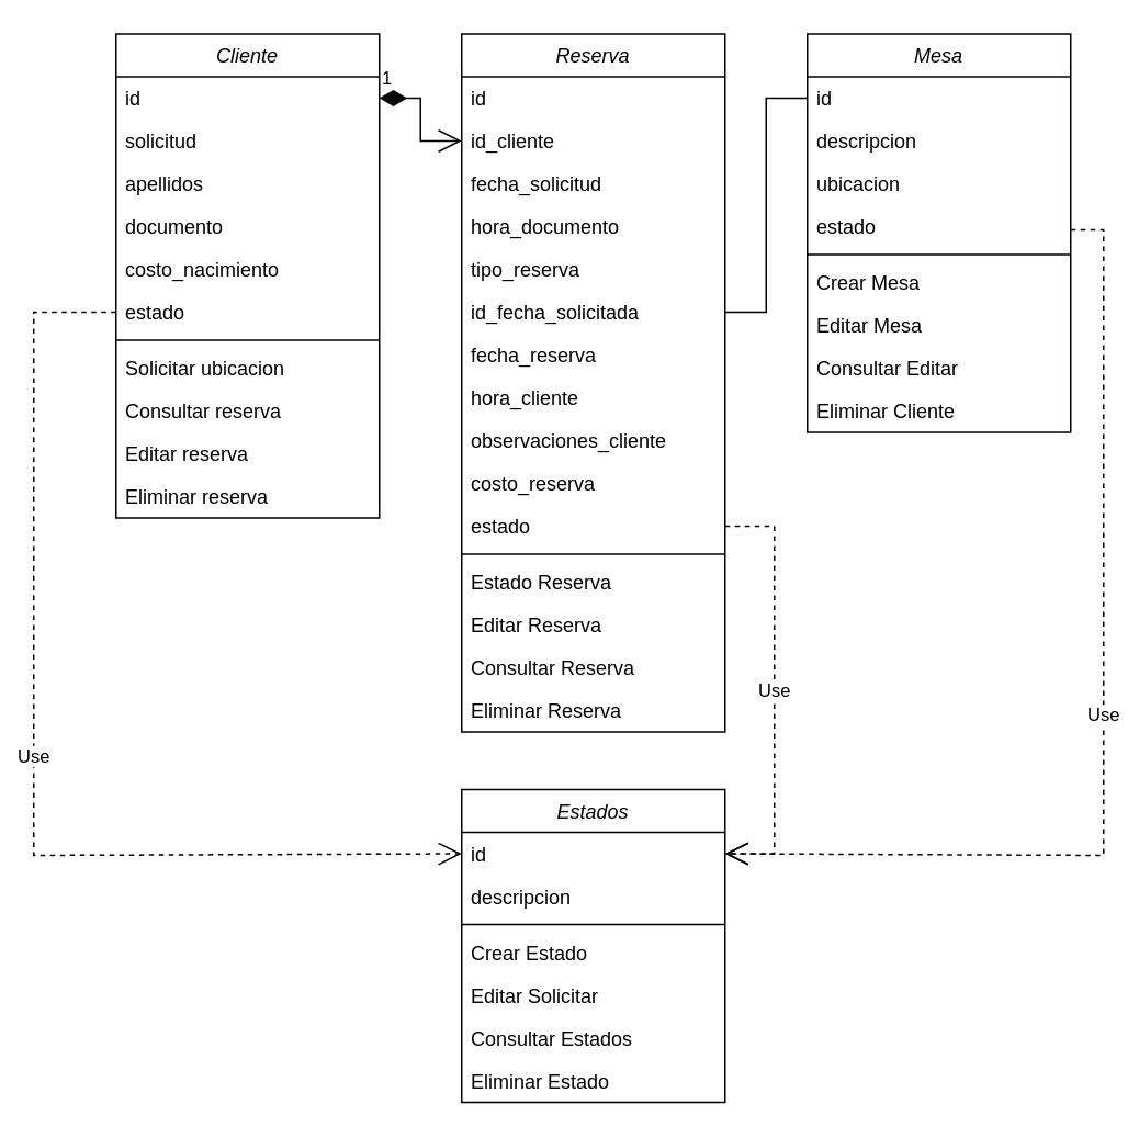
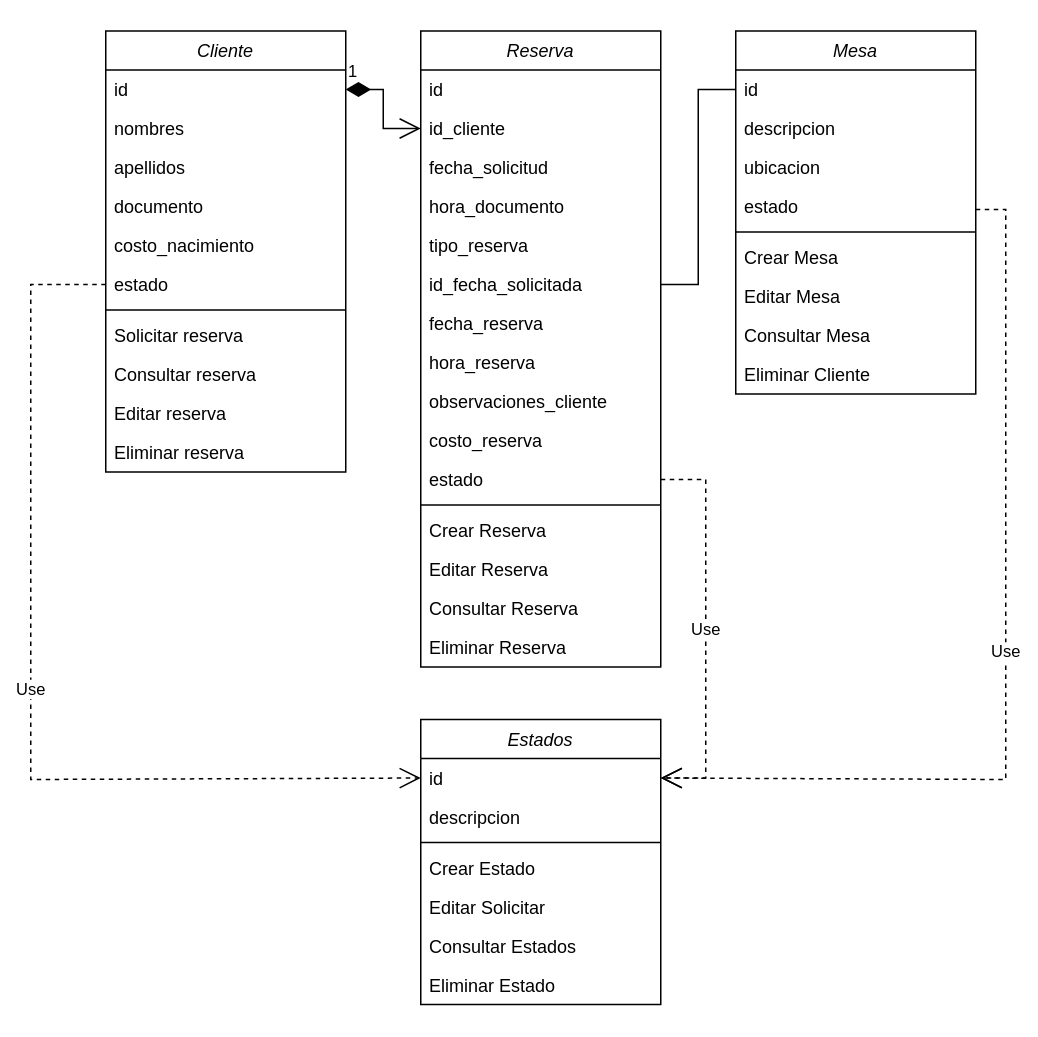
  <mxCell id="0" />
  <mxCell id="1" parent="0" />
  <mxCell id="2" value="Cliente" style="swimlane;fontStyle=2;align=center;verticalAlign=top;childLayout=stackLayout;horizontal=1;startSize=26;horizontalStack=0;resizeParent=1;resizeLast=0;collapsible=1;marginBottom=0;rounded=0;shadow=0;strokeWidth=1;" parent="1" vertex="1"><mxGeometry x="70" y="20" width="160" height="294" as="geometry"><mxRectangle x="230" y="140" width="160" height="26" as="alternateBounds" /></mxGeometry></mxCell>
  <mxCell id="3" value="id" style="text;align=left;verticalAlign=top;spacingLeft=4;spacingRight=4;overflow=hidden;rotatable=0;points=[[0,0.5],[1,0.5]];portConstraint=eastwest;" parent="2" vertex="1"><mxGeometry y="26" width="160" height="26" as="geometry" /></mxCell>
- <mxCell id="4" value="solicitud&#10;" style="text;align=left;verticalAlign=top;spacingLeft=4;spacingRight=4;overflow=hidden;rotatable=0;points=[[0,0.5],[1,0.5]];portConstraint=eastwest;rounded=0;shadow=0;html=0;" parent="2" vertex="1"><mxGeometry y="52" width="160" height="26" as="geometry" /></mxCell>
+ <mxCell id="4" value="nombres&#10;" style="text;align=left;verticalAlign=top;spacingLeft=4;spacingRight=4;overflow=hidden;rotatable=0;points=[[0,0.5],[1,0.5]];portConstraint=eastwest;rounded=0;shadow=0;html=0;" parent="2" vertex="1"><mxGeometry y="52" width="160" height="26" as="geometry" /></mxCell>
  <mxCell id="5" value="apellidos&#10;" style="text;align=left;verticalAlign=top;spacingLeft=4;spacingRight=4;overflow=hidden;rotatable=0;points=[[0,0.5],[1,0.5]];portConstraint=eastwest;rounded=0;shadow=0;html=0;" parent="2" vertex="1"><mxGeometry y="78" width="160" height="26" as="geometry" /></mxCell>
  <mxCell id="6" value="documento" style="text;align=left;verticalAlign=top;spacingLeft=4;spacingRight=4;overflow=hidden;rotatable=0;points=[[0,0.5],[1,0.5]];portConstraint=eastwest;rounded=0;shadow=0;html=0;" parent="2" vertex="1"><mxGeometry y="104" width="160" height="26" as="geometry" /></mxCell>
  <mxCell id="7" value="costo_nacimiento" style="text;align=left;verticalAlign=top;spacingLeft=4;spacingRight=4;overflow=hidden;rotatable=0;points=[[0,0.5],[1,0.5]];portConstraint=eastwest;rounded=0;shadow=0;html=0;" parent="2" vertex="1"><mxGeometry y="130" width="160" height="26" as="geometry" /></mxCell>
  <mxCell id="8" value="estado" style="text;align=left;verticalAlign=top;spacingLeft=4;spacingRight=4;overflow=hidden;rotatable=0;points=[[0,0.5],[1,0.5]];portConstraint=eastwest;rounded=0;shadow=0;html=0;" vertex="1" parent="2"><mxGeometry y="156" width="160" height="26" as="geometry" /></mxCell>
  <mxCell id="9" value="" style="line;html=1;strokeWidth=1;align=left;verticalAlign=middle;spacingTop=-1;spacingLeft=3;spacingRight=3;rotatable=0;labelPosition=right;points=[];portConstraint=eastwest;" parent="2" vertex="1"><mxGeometry y="182" width="160" height="8" as="geometry" /></mxCell>
- <mxCell id="10" value="Solicitar ubicacion " style="text;align=left;verticalAlign=top;spacingLeft=4;spacingRight=4;overflow=hidden;rotatable=0;points=[[0,0.5],[1,0.5]];portConstraint=eastwest;" parent="2" vertex="1"><mxGeometry y="190" width="160" height="26" as="geometry" /></mxCell>
+ <mxCell id="10" value="Solicitar reserva " style="text;align=left;verticalAlign=top;spacingLeft=4;spacingRight=4;overflow=hidden;rotatable=0;points=[[0,0.5],[1,0.5]];portConstraint=eastwest;" parent="2" vertex="1"><mxGeometry y="190" width="160" height="26" as="geometry" /></mxCell>
  <mxCell id="11" value="Consultar reserva " style="text;align=left;verticalAlign=top;spacingLeft=4;spacingRight=4;overflow=hidden;rotatable=0;points=[[0,0.5],[1,0.5]];portConstraint=eastwest;" parent="2" vertex="1"><mxGeometry y="216" width="160" height="26" as="geometry" /></mxCell>
  <mxCell id="12" value="Editar reserva" style="text;align=left;verticalAlign=top;spacingLeft=4;spacingRight=4;overflow=hidden;rotatable=0;points=[[0,0.5],[1,0.5]];portConstraint=eastwest;" parent="2" vertex="1"><mxGeometry y="242" width="160" height="26" as="geometry" /></mxCell>
  <mxCell id="13" value="Eliminar reserva" style="text;align=left;verticalAlign=top;spacingLeft=4;spacingRight=4;overflow=hidden;rotatable=0;points=[[0,0.5],[1,0.5]];portConstraint=eastwest;" parent="2" vertex="1"><mxGeometry y="268" width="160" height="26" as="geometry" /></mxCell>
  <mxCell id="14" value="Reserva" style="swimlane;fontStyle=2;align=center;verticalAlign=top;childLayout=stackLayout;horizontal=1;startSize=26;horizontalStack=0;resizeParent=1;resizeLast=0;collapsible=1;marginBottom=0;rounded=0;shadow=0;strokeWidth=1;" parent="1" vertex="1"><mxGeometry x="280" y="20" width="160" height="424" as="geometry"><mxRectangle x="230" y="140" width="160" height="26" as="alternateBounds" /></mxGeometry></mxCell>
  <mxCell id="15" value="id" style="text;align=left;verticalAlign=top;spacingLeft=4;spacingRight=4;overflow=hidden;rotatable=0;points=[[0,0.5],[1,0.5]];portConstraint=eastwest;" parent="14" vertex="1"><mxGeometry y="26" width="160" height="26" as="geometry" /></mxCell>
  <mxCell id="16" value="id_cliente" style="text;align=left;verticalAlign=top;spacingLeft=4;spacingRight=4;overflow=hidden;rotatable=0;points=[[0,0.5],[1,0.5]];portConstraint=eastwest;rounded=0;shadow=0;html=0;" parent="14" vertex="1"><mxGeometry y="52" width="160" height="26" as="geometry" /></mxCell>
  <mxCell id="17" value="fecha_solicitud" style="text;align=left;verticalAlign=top;spacingLeft=4;spacingRight=4;overflow=hidden;rotatable=0;points=[[0,0.5],[1,0.5]];portConstraint=eastwest;rounded=0;shadow=0;html=0;" parent="14" vertex="1"><mxGeometry y="78" width="160" height="26" as="geometry" /></mxCell>
  <mxCell id="18" value="hora_documento" style="text;align=left;verticalAlign=top;spacingLeft=4;spacingRight=4;overflow=hidden;rotatable=0;points=[[0,0.5],[1,0.5]];portConstraint=eastwest;rounded=0;shadow=0;html=0;" parent="14" vertex="1"><mxGeometry y="104" width="160" height="26" as="geometry" /></mxCell>
  <mxCell id="19" value="tipo_reserva" style="text;align=left;verticalAlign=top;spacingLeft=4;spacingRight=4;overflow=hidden;rotatable=0;points=[[0,0.5],[1,0.5]];portConstraint=eastwest;rounded=0;shadow=0;html=0;" parent="14" vertex="1"><mxGeometry y="130" width="160" height="26" as="geometry" /></mxCell>
  <mxCell id="20" value="id_fecha_solicitada" style="text;align=left;verticalAlign=top;spacingLeft=4;spacingRight=4;overflow=hidden;rotatable=0;points=[[0,0.5],[1,0.5]];portConstraint=eastwest;rounded=0;shadow=0;html=0;" parent="14" vertex="1"><mxGeometry y="156" width="160" height="26" as="geometry" /></mxCell>
  <mxCell id="21" value="fecha_reserva" style="text;align=left;verticalAlign=top;spacingLeft=4;spacingRight=4;overflow=hidden;rotatable=0;points=[[0,0.5],[1,0.5]];portConstraint=eastwest;rounded=0;shadow=0;html=0;" parent="14" vertex="1"><mxGeometry y="182" width="160" height="26" as="geometry" /></mxCell>
- <mxCell id="22" value="hora_cliente" style="text;align=left;verticalAlign=top;spacingLeft=4;spacingRight=4;overflow=hidden;rotatable=0;points=[[0,0.5],[1,0.5]];portConstraint=eastwest;rounded=0;shadow=0;html=0;" parent="14" vertex="1"><mxGeometry y="208" width="160" height="26" as="geometry" /></mxCell>
+ <mxCell id="22" value="hora_reserva" style="text;align=left;verticalAlign=top;spacingLeft=4;spacingRight=4;overflow=hidden;rotatable=0;points=[[0,0.5],[1,0.5]];portConstraint=eastwest;rounded=0;shadow=0;html=0;" parent="14" vertex="1"><mxGeometry y="208" width="160" height="26" as="geometry" /></mxCell>
  <mxCell id="23" value="observaciones_cliente" style="text;align=left;verticalAlign=top;spacingLeft=4;spacingRight=4;overflow=hidden;rotatable=0;points=[[0,0.5],[1,0.5]];portConstraint=eastwest;rounded=0;shadow=0;html=0;" parent="14" vertex="1"><mxGeometry y="234" width="160" height="26" as="geometry" /></mxCell>
  <mxCell id="24" value="costo_reserva" style="text;align=left;verticalAlign=top;spacingLeft=4;spacingRight=4;overflow=hidden;rotatable=0;points=[[0,0.5],[1,0.5]];portConstraint=eastwest;rounded=0;shadow=0;html=0;" parent="14" vertex="1"><mxGeometry y="260" width="160" height="26" as="geometry" /></mxCell>
  <mxCell id="25" value="estado" style="text;align=left;verticalAlign=top;spacingLeft=4;spacingRight=4;overflow=hidden;rotatable=0;points=[[0,0.5],[1,0.5]];portConstraint=eastwest;rounded=0;shadow=0;html=0;" parent="14" vertex="1"><mxGeometry y="286" width="160" height="26" as="geometry" /></mxCell>
  <mxCell id="26" value="" style="line;html=1;strokeWidth=1;align=left;verticalAlign=middle;spacingTop=-1;spacingLeft=3;spacingRight=3;rotatable=0;labelPosition=right;points=[];portConstraint=eastwest;" parent="14" vertex="1"><mxGeometry y="312" width="160" height="8" as="geometry" /></mxCell>
- <mxCell id="27" value="Estado Reserva" style="text;align=left;verticalAlign=top;spacingLeft=4;spacingRight=4;overflow=hidden;rotatable=0;points=[[0,0.5],[1,0.5]];portConstraint=eastwest;" parent="14" vertex="1"><mxGeometry y="320" width="160" height="26" as="geometry" /></mxCell>
+ <mxCell id="27" value="Crear Reserva" style="text;align=left;verticalAlign=top;spacingLeft=4;spacingRight=4;overflow=hidden;rotatable=0;points=[[0,0.5],[1,0.5]];portConstraint=eastwest;" parent="14" vertex="1"><mxGeometry y="320" width="160" height="26" as="geometry" /></mxCell>
  <mxCell id="28" value="Editar Reserva" style="text;align=left;verticalAlign=top;spacingLeft=4;spacingRight=4;overflow=hidden;rotatable=0;points=[[0,0.5],[1,0.5]];portConstraint=eastwest;" parent="14" vertex="1"><mxGeometry y="346" width="160" height="26" as="geometry" /></mxCell>
  <mxCell id="29" value="Consultar Reserva" style="text;align=left;verticalAlign=top;spacingLeft=4;spacingRight=4;overflow=hidden;rotatable=0;points=[[0,0.5],[1,0.5]];portConstraint=eastwest;" parent="14" vertex="1"><mxGeometry y="372" width="160" height="26" as="geometry" /></mxCell>
  <mxCell id="30" value="Eliminar Reserva" style="text;align=left;verticalAlign=top;spacingLeft=4;spacingRight=4;overflow=hidden;rotatable=0;points=[[0,0.5],[1,0.5]];portConstraint=eastwest;" parent="14" vertex="1"><mxGeometry y="398" width="160" height="26" as="geometry" /></mxCell>
  <mxCell id="31" value="Mesa" style="swimlane;fontStyle=2;align=center;verticalAlign=top;childLayout=stackLayout;horizontal=1;startSize=26;horizontalStack=0;resizeParent=1;resizeLast=0;collapsible=1;marginBottom=0;rounded=0;shadow=0;strokeWidth=1;" parent="1" vertex="1"><mxGeometry x="490" y="20" width="160" height="242" as="geometry"><mxRectangle x="230" y="140" width="160" height="26" as="alternateBounds" /></mxGeometry></mxCell>
  <mxCell id="32" value="id" style="text;align=left;verticalAlign=top;spacingLeft=4;spacingRight=4;overflow=hidden;rotatable=0;points=[[0,0.5],[1,0.5]];portConstraint=eastwest;" parent="31" vertex="1"><mxGeometry y="26" width="160" height="26" as="geometry" /></mxCell>
  <mxCell id="33" value="descripcion" style="text;align=left;verticalAlign=top;spacingLeft=4;spacingRight=4;overflow=hidden;rotatable=0;points=[[0,0.5],[1,0.5]];portConstraint=eastwest;rounded=0;shadow=0;html=0;" parent="31" vertex="1"><mxGeometry y="52" width="160" height="26" as="geometry" /></mxCell>
  <mxCell id="34" value="ubicacion" style="text;align=left;verticalAlign=top;spacingLeft=4;spacingRight=4;overflow=hidden;rotatable=0;points=[[0,0.5],[1,0.5]];portConstraint=eastwest;rounded=0;shadow=0;html=0;" parent="31" vertex="1"><mxGeometry y="78" width="160" height="26" as="geometry" /></mxCell>
  <mxCell id="35" value="estado" style="text;align=left;verticalAlign=top;spacingLeft=4;spacingRight=4;overflow=hidden;rotatable=0;points=[[0,0.5],[1,0.5]];portConstraint=eastwest;rounded=0;shadow=0;html=0;" parent="31" vertex="1"><mxGeometry y="104" width="160" height="26" as="geometry" /></mxCell>
  <mxCell id="36" value="" style="line;html=1;strokeWidth=1;align=left;verticalAlign=middle;spacingTop=-1;spacingLeft=3;spacingRight=3;rotatable=0;labelPosition=right;points=[];portConstraint=eastwest;" parent="31" vertex="1"><mxGeometry y="130" width="160" height="8" as="geometry" /></mxCell>
  <mxCell id="37" value="Crear Mesa" style="text;align=left;verticalAlign=top;spacingLeft=4;spacingRight=4;overflow=hidden;rotatable=0;points=[[0,0.5],[1,0.5]];portConstraint=eastwest;" parent="31" vertex="1"><mxGeometry y="138" width="160" height="26" as="geometry" /></mxCell>
  <mxCell id="38" value="Editar Mesa" style="text;align=left;verticalAlign=top;spacingLeft=4;spacingRight=4;overflow=hidden;rotatable=0;points=[[0,0.5],[1,0.5]];portConstraint=eastwest;" parent="31" vertex="1"><mxGeometry y="164" width="160" height="26" as="geometry" /></mxCell>
- <mxCell id="39" value="Consultar Editar" style="text;align=left;verticalAlign=top;spacingLeft=4;spacingRight=4;overflow=hidden;rotatable=0;points=[[0,0.5],[1,0.5]];portConstraint=eastwest;" parent="31" vertex="1"><mxGeometry y="190" width="160" height="26" as="geometry" /></mxCell>
+ <mxCell id="39" value="Consultar Mesa" style="text;align=left;verticalAlign=top;spacingLeft=4;spacingRight=4;overflow=hidden;rotatable=0;points=[[0,0.5],[1,0.5]];portConstraint=eastwest;" parent="31" vertex="1"><mxGeometry y="190" width="160" height="26" as="geometry" /></mxCell>
  <mxCell id="40" value="Eliminar Cliente" style="text;align=left;verticalAlign=top;spacingLeft=4;spacingRight=4;overflow=hidden;rotatable=0;points=[[0,0.5],[1,0.5]];portConstraint=eastwest;" parent="31" vertex="1"><mxGeometry y="216" width="160" height="26" as="geometry" /></mxCell>
  <mxCell id="41" style="edgeStyle=orthogonalEdgeStyle;rounded=0;orthogonalLoop=1;jettySize=auto;html=1;exitX=1;exitY=0.5;exitDx=0;exitDy=0;entryX=0;entryY=0.5;entryDx=0;entryDy=0;endArrow=none;endFill=0;" parent="1" source="20" target="32" edge="1"><mxGeometry relative="1" as="geometry" /></mxCell>
  <mxCell id="42" value="1" style="endArrow=open;html=1;endSize=12;startArrow=diamondThin;startSize=14;startFill=1;edgeStyle=orthogonalEdgeStyle;align=left;verticalAlign=bottom;rounded=0;entryX=0;entryY=0.5;entryDx=0;entryDy=0;exitX=1;exitY=0.5;exitDx=0;exitDy=0;" edge="1" parent="1" source="3" target="16"><mxGeometry x="-1" y="3" relative="1" as="geometry"><mxPoint x="230" y="97" as="sourcePoint" /><mxPoint x="390" y="97" as="targetPoint" /></mxGeometry></mxCell>
  <mxCell id="43" value="" style="endArrow=open;endSize=12;dashed=1;html=1;rounded=0;" edge="1" parent="1" target="44"><mxGeometry width="160" relative="1" as="geometry"><mxPoint x="310" y="499" as="sourcePoint" /><mxPoint x="470" y="499" as="targetPoint" /></mxGeometry></mxCell>
  <mxCell id="44" value="Estados" style="swimlane;fontStyle=2;align=center;verticalAlign=top;childLayout=stackLayout;horizontal=1;startSize=26;horizontalStack=0;resizeParent=1;resizeLast=0;collapsible=1;marginBottom=0;rounded=0;shadow=0;strokeWidth=1;" vertex="1" parent="1"><mxGeometry x="280" y="479" width="160" height="190" as="geometry"><mxRectangle x="230" y="140" width="160" height="26" as="alternateBounds" /></mxGeometry></mxCell>
  <mxCell id="45" value="id" style="text;align=left;verticalAlign=top;spacingLeft=4;spacingRight=4;overflow=hidden;rotatable=0;points=[[0,0.5],[1,0.5]];portConstraint=eastwest;" vertex="1" parent="44"><mxGeometry y="26" width="160" height="26" as="geometry" /></mxCell>
  <mxCell id="46" value="descripcion" style="text;align=left;verticalAlign=top;spacingLeft=4;spacingRight=4;overflow=hidden;rotatable=0;points=[[0,0.5],[1,0.5]];portConstraint=eastwest;rounded=0;shadow=0;html=0;" vertex="1" parent="44"><mxGeometry y="52" width="160" height="26" as="geometry" /></mxCell>
  <mxCell id="47" value="" style="line;html=1;strokeWidth=1;align=left;verticalAlign=middle;spacingTop=-1;spacingLeft=3;spacingRight=3;rotatable=0;labelPosition=right;points=[];portConstraint=eastwest;" vertex="1" parent="44"><mxGeometry y="78" width="160" height="8" as="geometry" /></mxCell>
  <mxCell id="48" value="Crear Estado" style="text;align=left;verticalAlign=top;spacingLeft=4;spacingRight=4;overflow=hidden;rotatable=0;points=[[0,0.5],[1,0.5]];portConstraint=eastwest;" vertex="1" parent="44"><mxGeometry y="86" width="160" height="26" as="geometry" /></mxCell>
  <mxCell id="49" value="Editar Solicitar" style="text;align=left;verticalAlign=top;spacingLeft=4;spacingRight=4;overflow=hidden;rotatable=0;points=[[0,0.5],[1,0.5]];portConstraint=eastwest;" vertex="1" parent="44"><mxGeometry y="112" width="160" height="26" as="geometry" /></mxCell>
  <mxCell id="50" value="Consultar Estados" style="text;align=left;verticalAlign=top;spacingLeft=4;spacingRight=4;overflow=hidden;rotatable=0;points=[[0,0.5],[1,0.5]];portConstraint=eastwest;" vertex="1" parent="44"><mxGeometry y="138" width="160" height="26" as="geometry" /></mxCell>
  <mxCell id="51" value="Eliminar Estado" style="text;align=left;verticalAlign=top;spacingLeft=4;spacingRight=4;overflow=hidden;rotatable=0;points=[[0,0.5],[1,0.5]];portConstraint=eastwest;" vertex="1" parent="44"><mxGeometry y="164" width="160" height="26" as="geometry" /></mxCell>
  <mxCell id="52" value="Use" style="endArrow=open;endSize=12;dashed=1;html=1;rounded=0;entryX=0;entryY=0.5;entryDx=0;entryDy=0;exitX=0;exitY=0.5;exitDx=0;exitDy=0;" edge="1" parent="1" source="8" target="45"><mxGeometry width="160" relative="1" as="geometry"><mxPoint x="20" y="189" as="sourcePoint" /><mxPoint x="270" y="509" as="targetPoint" /><Array as="points"><mxPoint x="20" y="189" /><mxPoint x="20" y="519" /></Array></mxGeometry></mxCell>
  <mxCell id="53" value="Use" style="endArrow=open;endSize=12;dashed=1;html=1;rounded=0;entryX=1;entryY=0.5;entryDx=0;entryDy=0;exitX=1;exitY=0.5;exitDx=0;exitDy=0;" edge="1" parent="1" source="25" target="45"><mxGeometry width="160" relative="1" as="geometry"><mxPoint x="600" y="279" as="sourcePoint" /><mxPoint x="810" y="608" as="targetPoint" /><Array as="points"><mxPoint x="470" y="319" /><mxPoint x="470" y="518" /></Array></mxGeometry></mxCell>
  <mxCell id="54" value="Use" style="endArrow=open;endSize=12;dashed=1;html=1;rounded=0;entryX=1;entryY=0.5;entryDx=0;entryDy=0;" edge="1" parent="1" target="45"><mxGeometry width="160" relative="1" as="geometry"><mxPoint x="650" y="139" as="sourcePoint" /><mxPoint x="790" y="518" as="targetPoint" /><Array as="points"><mxPoint x="670" y="139" /><mxPoint x="670" y="519" /></Array></mxGeometry></mxCell>
